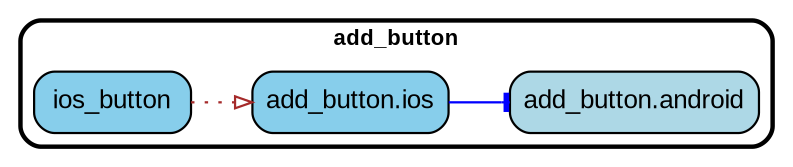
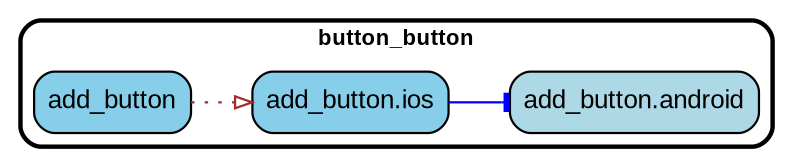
  digraph {
    fontname="Arial Black"
    fontsize=13
    penwidth=2.6
    rankdir=LR
    style=rounded
    node [fillcolor=skyblue fontname=Arial fontsize=15 penwidth=1.3 shape=rect style="filled,rounded"]
    edge [penwidth=1.3]
-   n1 [label=ios_button]
+   n1 [label=add_button]
    n2 [label="add_button.ios"]
    n3 [fillcolor=lightblue label="add_button.android"]
    subgraph cluster_1 {
-     label=add_button
+     label=button_button
      n1
      n2
      n3
    }
    n1 -> n2 [arrowhead=onormal color=brown style=dotted]
    n2 -> n3 [arrowhead=tee color=blue style=solid]
  }
